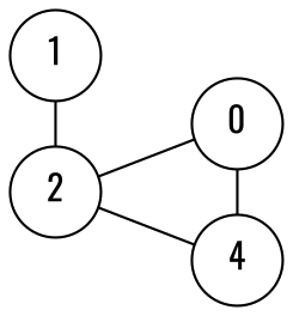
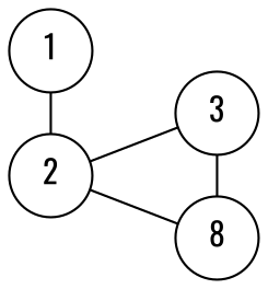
  graph {
    fontname=Oswald
    rankdir=LR
    node [fixedsize=true fontname=Oswald]
    edge [fontname=Oswald]
    1 [height=0.5 width=0.5]
    2 [height=0.5 width=0.5]
-   3 [height=0.5 width=0.5 label=0]
-   4 [height=0.5 width=0.5]
+   3 [height=0.5 width=0.5]
+   4 [height=0.5 width=0.5 label=8]
    subgraph sub_1 {
      rank=same
      1
      2
    }
    subgraph sub_2 {
      rank=same
      3
      4
    }
    1 -- 2
    2 -- 3
    2 -- 4
    3 -- 4
  }
